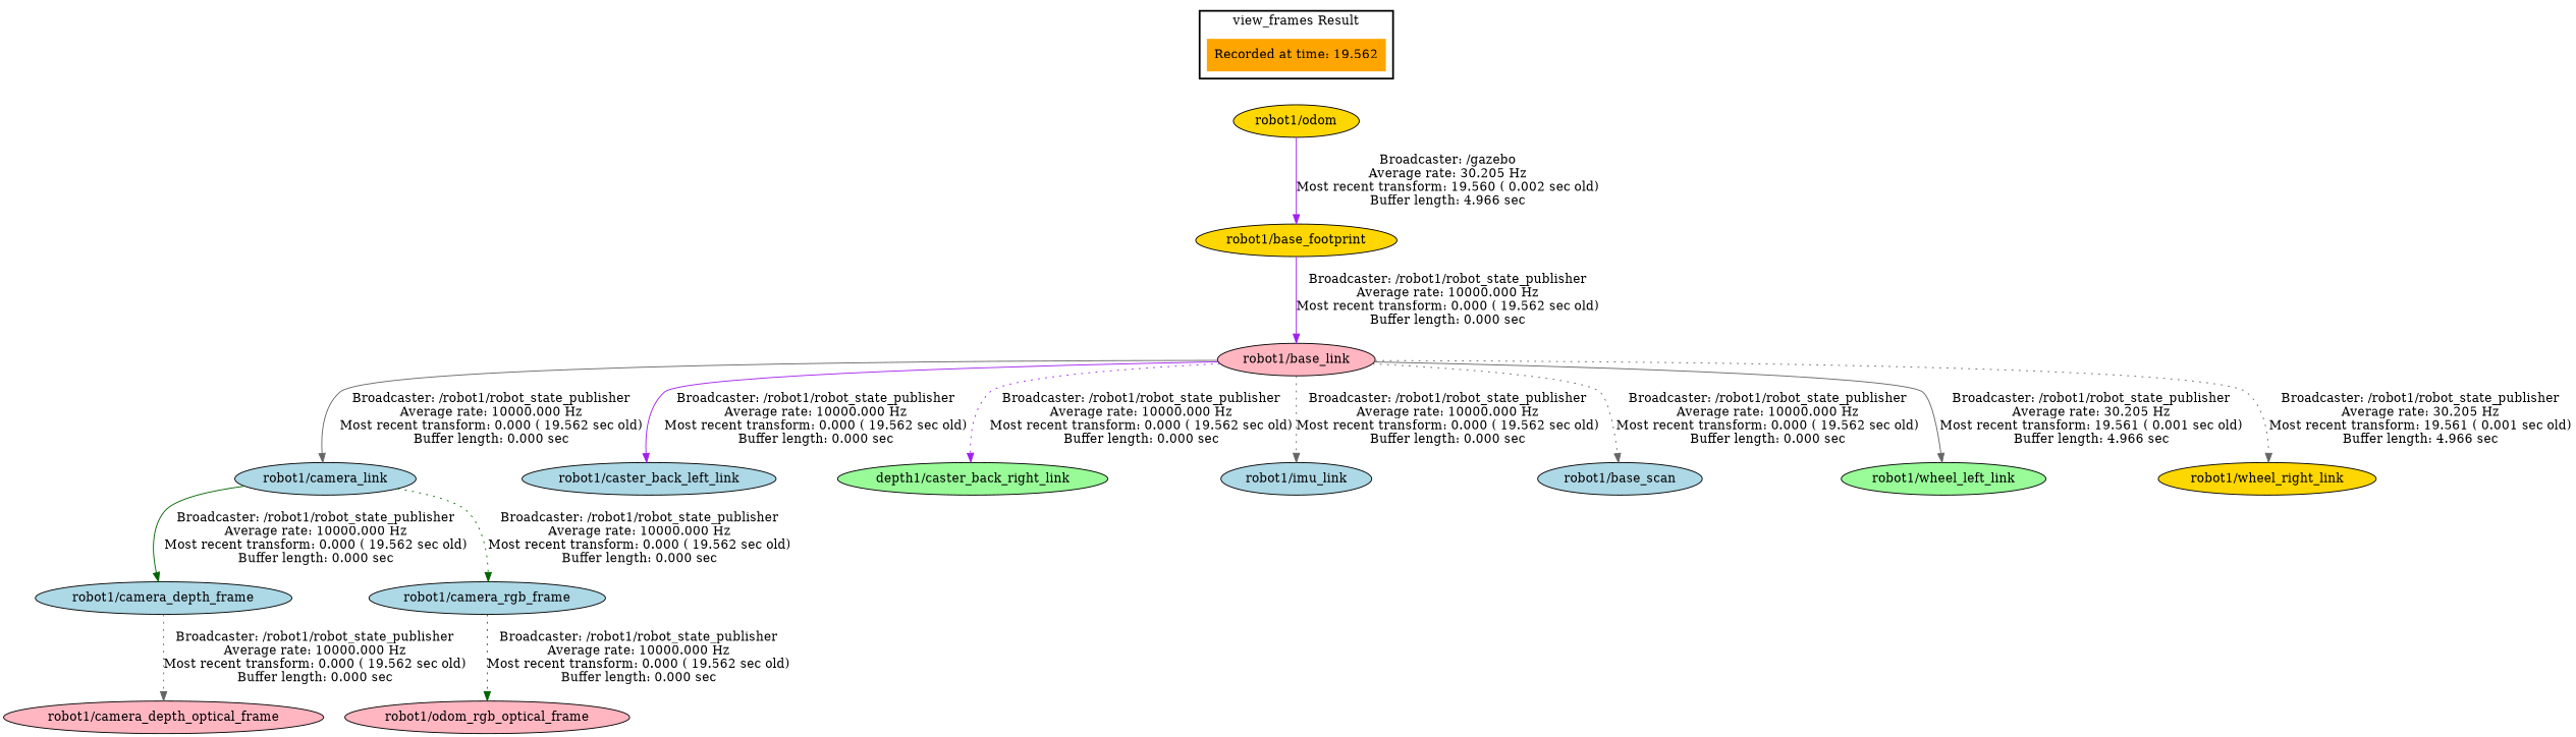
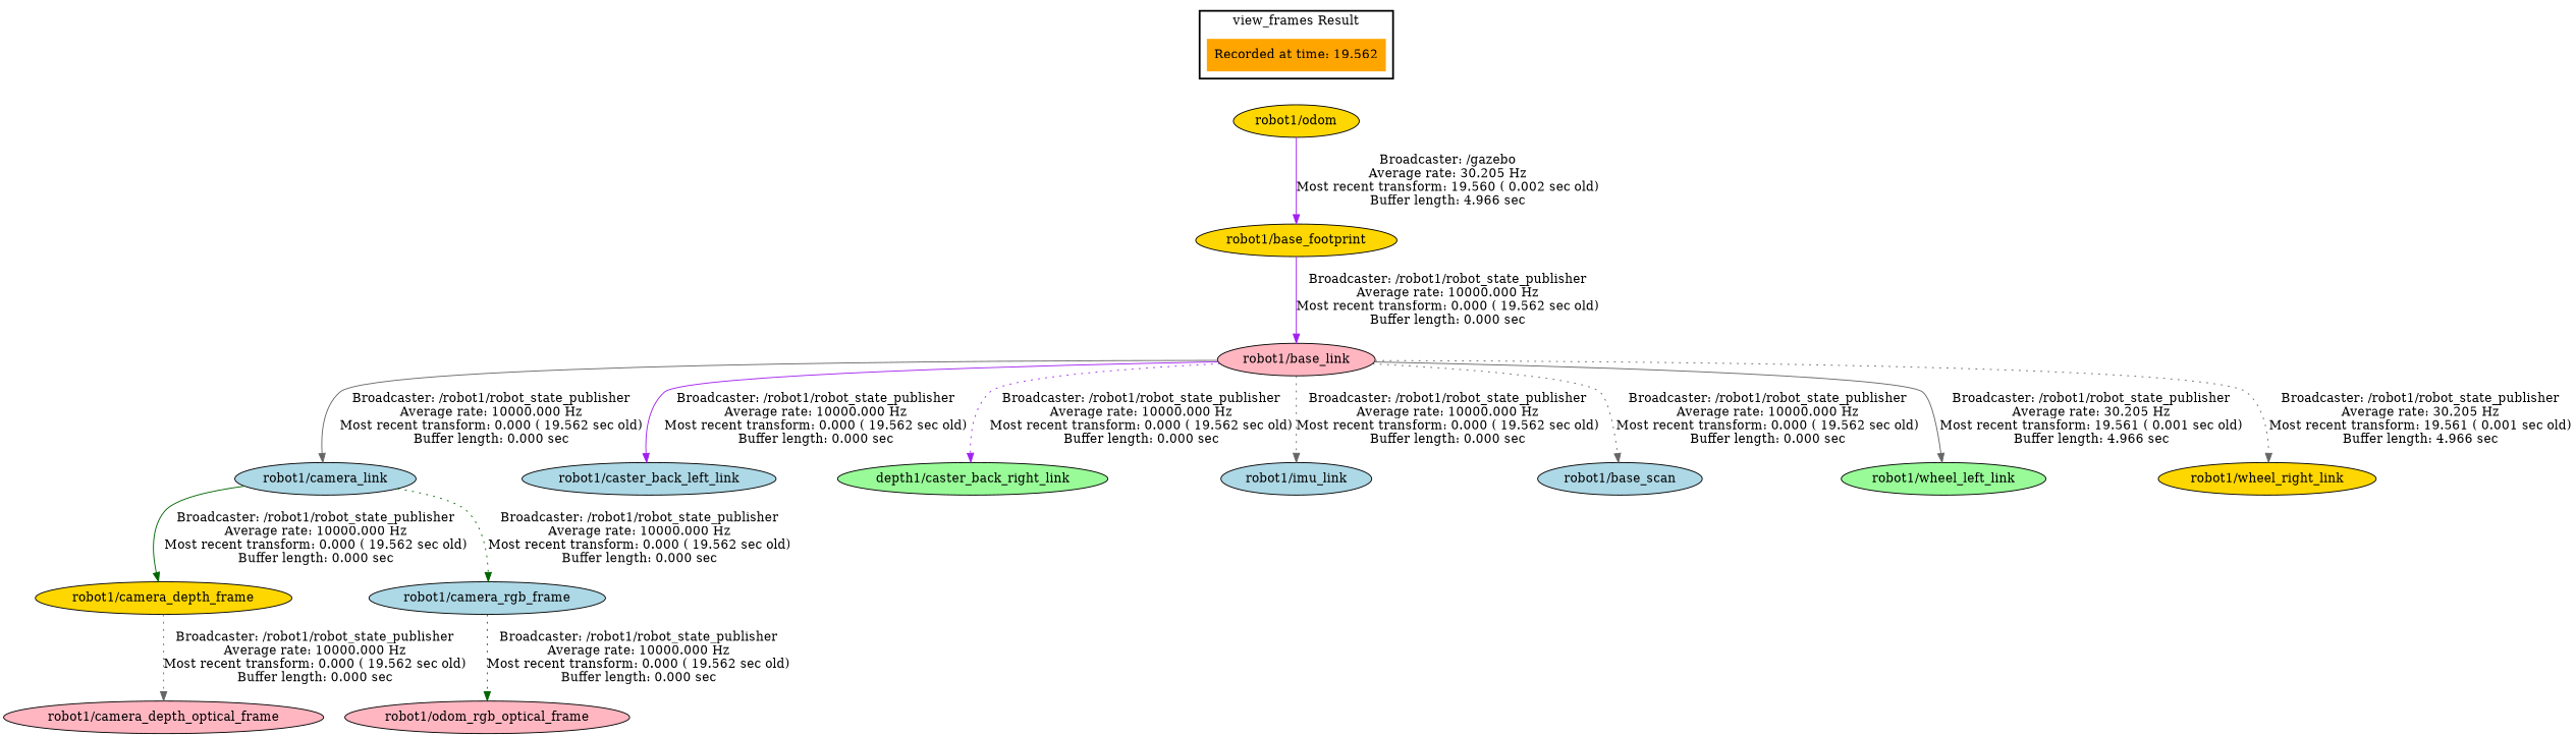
  digraph {
    node [fillcolor=lightblue style=filled]
    edge [style=dotted color=gray40]
    "Recorded at time: 19.562" [fillcolor=orange shape=plaintext]
    "robot1/odom" [fillcolor=gold]
    "robot1/base_footprint" [fillcolor=gold]
    "robot1/base_link" [fillcolor=lightpink]
    "robot1/camera_link"
    "robot1/caster_back_left_link"
    n7 [fillcolor=palegreen label="depth1/caster_back_right_link"]
    "robot1/imu_link"
    "robot1/base_scan"
    "robot1/wheel_left_link" [fillcolor=palegreen]
    "robot1/wheel_right_link" [fillcolor=gold]
-   "robot1/camera_depth_frame"
+   "robot1/camera_depth_frame" [fillcolor=gold]
    "robot1/camera_rgb_frame"
    "robot1/camera_depth_optical_frame" [fillcolor=lightpink]
    n15 [fillcolor=lightpink label="robot1/odom_rgb_optical_frame"]
    subgraph cluster_1 {
      color=black
      label="view_frames Result"
      style=bold
      "Recorded at time: 19.562"
    }
    "Recorded at time: 19.562" -> "robot1/odom" [style=invis color=""]
    "robot1/odom" -> "robot1/base_footprint" [color=purple label="Broadcaster: /gazebo\nAverage rate: 30.205 Hz\nMost recent transform: 19.560 ( 0.002 sec old)\nBuffer length: 4.966 sec\n" style=solid]
    "robot1/base_footprint" -> "robot1/base_link" [color=purple label="Broadcaster: /robot1/robot_state_publisher\nAverage rate: 10000.000 Hz\nMost recent transform: 0.000 ( 19.562 sec old)\nBuffer length: 0.000 sec\n" style=solid]
    "robot1/base_link" -> "robot1/camera_link" [label="Broadcaster: /robot1/robot_state_publisher\nAverage rate: 10000.000 Hz\nMost recent transform: 0.000 ( 19.562 sec old)\nBuffer length: 0.000 sec\n" style=solid]
    "robot1/base_link" -> "robot1/caster_back_left_link" [color=purple label="Broadcaster: /robot1/robot_state_publisher\nAverage rate: 10000.000 Hz\nMost recent transform: 0.000 ( 19.562 sec old)\nBuffer length: 0.000 sec\n" style=solid]
    "robot1/base_link" -> n7 [color=purple label="Broadcaster: /robot1/robot_state_publisher\nAverage rate: 10000.000 Hz\nMost recent transform: 0.000 ( 19.562 sec old)\nBuffer length: 0.000 sec\n"]
    "robot1/base_link" -> "robot1/imu_link" [label="Broadcaster: /robot1/robot_state_publisher\nAverage rate: 10000.000 Hz\nMost recent transform: 0.000 ( 19.562 sec old)\nBuffer length: 0.000 sec\n"]
    "robot1/base_link" -> "robot1/base_scan" [label="Broadcaster: /robot1/robot_state_publisher\nAverage rate: 10000.000 Hz\nMost recent transform: 0.000 ( 19.562 sec old)\nBuffer length: 0.000 sec\n"]
    "robot1/base_link" -> "robot1/wheel_left_link" [label="Broadcaster: /robot1/robot_state_publisher\nAverage rate: 30.205 Hz\nMost recent transform: 19.561 ( 0.001 sec old)\nBuffer length: 4.966 sec\n" style=solid]
    "robot1/base_link" -> "robot1/wheel_right_link" [label="Broadcaster: /robot1/robot_state_publisher\nAverage rate: 30.205 Hz\nMost recent transform: 19.561 ( 0.001 sec old)\nBuffer length: 4.966 sec\n"]
    "robot1/camera_link" -> "robot1/camera_depth_frame" [color=darkgreen label="Broadcaster: /robot1/robot_state_publisher\nAverage rate: 10000.000 Hz\nMost recent transform: 0.000 ( 19.562 sec old)\nBuffer length: 0.000 sec\n" style=solid]
    "robot1/camera_link" -> "robot1/camera_rgb_frame" [color=darkgreen label="Broadcaster: /robot1/robot_state_publisher\nAverage rate: 10000.000 Hz\nMost recent transform: 0.000 ( 19.562 sec old)\nBuffer length: 0.000 sec\n"]
    "robot1/camera_depth_frame" -> "robot1/camera_depth_optical_frame" [label="Broadcaster: /robot1/robot_state_publisher\nAverage rate: 10000.000 Hz\nMost recent transform: 0.000 ( 19.562 sec old)\nBuffer length: 0.000 sec\n"]
    "robot1/camera_rgb_frame" -> n15 [color=darkgreen label="Broadcaster: /robot1/robot_state_publisher\nAverage rate: 10000.000 Hz\nMost recent transform: 0.000 ( 19.562 sec old)\nBuffer length: 0.000 sec\n"]
  }
